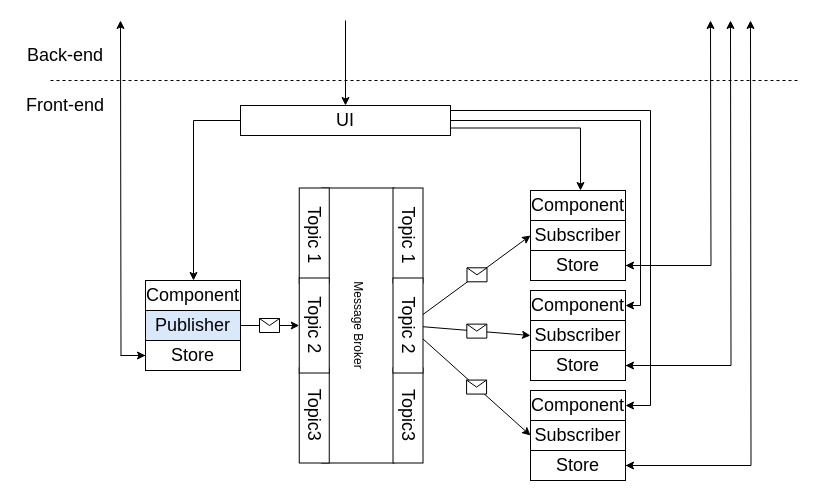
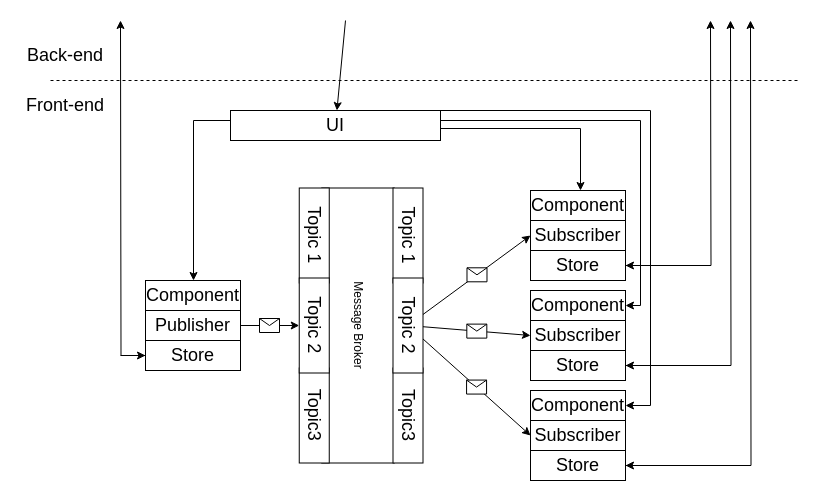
  <mxCell id="0" />
  <mxCell id="1" parent="0" />
  <mxCell id="2" value="" style="endArrow=none;dashed=1;html=1;rounded=0;" parent="1" edge="1"><mxGeometry width="50" height="50" relative="1" as="geometry"><mxPoint x="50" y="80" as="sourcePoint" /><mxPoint x="800" y="80" as="targetPoint" /></mxGeometry></mxCell>
  <mxCell id="3" value="Back-end" style="text;html=1;strokeColor=none;fillColor=none;align=center;verticalAlign=middle;whiteSpace=wrap;rounded=0;fontSize=18;" parent="1" vertex="1"><mxGeometry x="20" y="40" width="90" height="30" as="geometry" /></mxCell>
  <mxCell id="4" value="" style="endArrow=classic;html=1;rounded=0;fontSize=18;" parent="1" target="9" edge="1"><mxGeometry width="50" height="50" relative="1" as="geometry"><mxPoint x="345" y="20" as="sourcePoint" /><mxPoint x="370" y="110" as="targetPoint" /></mxGeometry></mxCell>
  <mxCell id="5" style="edgeStyle=orthogonalEdgeStyle;rounded=0;orthogonalLoop=1;jettySize=auto;html=1;" parent="1" source="9" target="14" edge="1"><mxGeometry relative="1" as="geometry"><mxPoint x="185" y="390" as="targetPoint" /><Array as="points"><mxPoint x="640" y="120" /><mxPoint x="640" y="305" /></Array></mxGeometry></mxCell>
  <mxCell id="6" style="edgeStyle=orthogonalEdgeStyle;rounded=0;orthogonalLoop=1;jettySize=auto;html=1;" parent="1" source="9" target="18" edge="1"><mxGeometry relative="1" as="geometry"><Array as="points"><mxPoint x="193" y="120" /></Array></mxGeometry></mxCell>
  <mxCell id="7" style="edgeStyle=orthogonalEdgeStyle;rounded=0;orthogonalLoop=1;jettySize=auto;html=1;" parent="1" source="9" target="26" edge="1"><mxGeometry relative="1" as="geometry"><Array as="points"><mxPoint x="650" y="110" /><mxPoint x="650" y="405" /></Array></mxGeometry></mxCell>
  <mxCell id="8" style="edgeStyle=orthogonalEdgeStyle;rounded=0;orthogonalLoop=1;jettySize=auto;html=1;exitX=1;exitY=0.75;exitDx=0;exitDy=0;" parent="1" source="9" target="22" edge="1"><mxGeometry relative="1" as="geometry"><Array as="points"><mxPoint x="580" y="128" /></Array></mxGeometry></mxCell>
- <mxCell id="9" value="UI" style="rounded=0;whiteSpace=wrap;html=1;fontSize=18;" parent="1" vertex="1"><mxGeometry x="240" y="105" width="210" height="30" as="geometry" /></mxCell>
+ <mxCell id="9" value="UI" style="rounded=0;whiteSpace=wrap;html=1;fontSize=18;" parent="1" vertex="1"><mxGeometry x="230" y="110" width="210" height="30" as="geometry" /></mxCell>
  <mxCell id="10" value="Front-end" style="text;html=1;strokeColor=none;fillColor=none;align=center;verticalAlign=middle;whiteSpace=wrap;rounded=0;fontSize=18;" parent="1" vertex="1"><mxGeometry x="20" y="90" width="90" height="30" as="geometry" /></mxCell>
  <mxCell id="11" value="Subscriber" style="rounded=0;whiteSpace=wrap;html=1;fontSize=18;" parent="1" vertex="1"><mxGeometry x="530" y="320" width="95" height="30" as="geometry" /></mxCell>
  <mxCell id="12" style="edgeStyle=orthogonalEdgeStyle;rounded=0;orthogonalLoop=1;jettySize=auto;html=1;" edge="1" parent="1" source="13"><mxGeometry relative="1" as="geometry"><mxPoint x="730" y="20" as="targetPoint" /></mxGeometry></mxCell>
  <mxCell id="13" value="Store" style="rounded=0;whiteSpace=wrap;html=1;fontSize=18;" parent="1" vertex="1"><mxGeometry x="530" y="350" width="95" height="30" as="geometry" /></mxCell>
  <mxCell id="14" value="Component" style="rounded=0;whiteSpace=wrap;html=1;fontSize=18;" parent="1" vertex="1"><mxGeometry x="530" y="290" width="95" height="30" as="geometry" /></mxCell>
- <mxCell id="15" value="Publisher" style="rounded=0;whiteSpace=wrap;html=1;fontSize=18;fillColor=#dae8fc;" parent="1" vertex="1"><mxGeometry x="145" y="310" width="95" height="30" as="geometry" /></mxCell>
+ <mxCell id="15" value="Publisher" style="rounded=0;whiteSpace=wrap;html=1;fontSize=18;" parent="1" vertex="1"><mxGeometry x="145" y="310" width="95" height="30" as="geometry" /></mxCell>
  <mxCell id="16" style="edgeStyle=orthogonalEdgeStyle;rounded=0;orthogonalLoop=1;jettySize=auto;html=1;" edge="1" parent="1" source="17"><mxGeometry relative="1" as="geometry"><mxPoint x="120" y="20" as="targetPoint" /></mxGeometry></mxCell>
  <mxCell id="17" value="Store" style="rounded=0;whiteSpace=wrap;html=1;fontSize=18;" parent="1" vertex="1"><mxGeometry x="145" y="340" width="95" height="30" as="geometry" /></mxCell>
  <mxCell id="18" value="Component" style="rounded=0;whiteSpace=wrap;html=1;fontSize=18;" parent="1" vertex="1"><mxGeometry x="145" y="280" width="95" height="30" as="geometry" /></mxCell>
  <mxCell id="19" value="Subscriber" style="rounded=0;whiteSpace=wrap;html=1;fontSize=18;" parent="1" vertex="1"><mxGeometry x="530" y="220" width="95" height="30" as="geometry" /></mxCell>
  <mxCell id="20" style="edgeStyle=orthogonalEdgeStyle;rounded=0;orthogonalLoop=1;jettySize=auto;html=1;" edge="1" parent="1" source="21"><mxGeometry relative="1" as="geometry"><mxPoint x="710" y="20" as="targetPoint" /></mxGeometry></mxCell>
  <mxCell id="21" value="Store" style="rounded=0;whiteSpace=wrap;html=1;fontSize=18;" parent="1" vertex="1"><mxGeometry x="530" y="250" width="95" height="30" as="geometry" /></mxCell>
  <mxCell id="22" value="Component" style="rounded=0;whiteSpace=wrap;html=1;fontSize=18;" parent="1" vertex="1"><mxGeometry x="530" y="190" width="95" height="30" as="geometry" /></mxCell>
  <mxCell id="23" value="Subscriber" style="rounded=0;whiteSpace=wrap;html=1;fontSize=18;" parent="1" vertex="1"><mxGeometry x="530" y="420" width="95" height="30" as="geometry" /></mxCell>
  <mxCell id="24" style="edgeStyle=orthogonalEdgeStyle;rounded=0;orthogonalLoop=1;jettySize=auto;html=1;" edge="1" parent="1" source="25"><mxGeometry relative="1" as="geometry"><mxPoint x="750" y="20" as="targetPoint" /></mxGeometry></mxCell>
  <mxCell id="25" value="Store" style="rounded=0;whiteSpace=wrap;html=1;fontSize=18;" parent="1" vertex="1"><mxGeometry x="530" y="450" width="95" height="30" as="geometry" /></mxCell>
  <mxCell id="26" value="Component" style="rounded=0;whiteSpace=wrap;html=1;fontSize=18;" parent="1" vertex="1"><mxGeometry x="530" y="390" width="95" height="30" as="geometry" /></mxCell>
  <mxCell id="27" value="Message Broker" style="rounded=0;whiteSpace=wrap;html=1;direction=west;rotation=90;" parent="1" vertex="1"><mxGeometry x="220" y="288.75" width="275" height="72.5" as="geometry" /></mxCell>
  <mxCell id="28" value="Topic 1" style="rounded=0;whiteSpace=wrap;html=1;fontSize=18;rotation=90;" parent="1" vertex="1"><mxGeometry x="266.25" y="220" width="95" height="30" as="geometry" /></mxCell>
  <mxCell id="29" value="Topic3" style="rounded=0;whiteSpace=wrap;html=1;fontSize=18;rotation=90;" parent="1" vertex="1"><mxGeometry x="266.25" y="400" width="95" height="30" as="geometry" /></mxCell>
  <mxCell id="30" value="Topic 2" style="rounded=0;whiteSpace=wrap;html=1;fontSize=18;rotation=90;" parent="1" vertex="1"><mxGeometry x="266.25" y="310" width="95" height="30" as="geometry" /></mxCell>
  <mxCell id="31" value="" style="endArrow=classic;html=1;rounded=0;entryX=0;entryY=0.5;entryDx=0;entryDy=0;" parent="1" source="41" target="23" edge="1"><mxGeometry relative="1" as="geometry"><mxPoint x="430" y="330" as="sourcePoint" /><mxPoint x="530" y="330" as="targetPoint" /></mxGeometry></mxCell>
  <mxCell id="32" value="" style="shape=message;html=1;outlineConnect=0;" parent="31" vertex="1"><mxGeometry width="20" height="14" relative="1" as="geometry"><mxPoint x="-10" y="-7" as="offset" /></mxGeometry></mxCell>
  <mxCell id="33" value="" style="endArrow=classic;html=1;rounded=0;entryX=0;entryY=0.5;entryDx=0;entryDy=0;" parent="1" source="41" target="19" edge="1"><mxGeometry relative="1" as="geometry"><mxPoint x="430" y="330" as="sourcePoint" /><mxPoint x="530" y="330" as="targetPoint" /></mxGeometry></mxCell>
  <mxCell id="34" value="" style="shape=message;html=1;outlineConnect=0;" parent="33" vertex="1"><mxGeometry width="20" height="14" relative="1" as="geometry"><mxPoint x="-10" y="-7" as="offset" /></mxGeometry></mxCell>
  <mxCell id="35" value="" style="endArrow=classic;html=1;rounded=0;entryX=0;entryY=0.5;entryDx=0;entryDy=0;" parent="1" source="41" target="11" edge="1"><mxGeometry relative="1" as="geometry"><mxPoint x="638.75" y="353.494" as="sourcePoint" /><mxPoint x="402.5" y="329.77" as="targetPoint" /></mxGeometry></mxCell>
  <mxCell id="36" value="" style="shape=message;html=1;outlineConnect=0;" parent="35" vertex="1"><mxGeometry width="20" height="14" relative="1" as="geometry"><mxPoint x="-10" y="-7" as="offset" /></mxGeometry></mxCell>
  <mxCell id="37" value="" style="endArrow=classic;html=1;rounded=0;exitX=1;exitY=0.5;exitDx=0;exitDy=0;" parent="1" source="15" target="30" edge="1"><mxGeometry relative="1" as="geometry"><mxPoint x="470" y="180" as="sourcePoint" /><mxPoint x="570" y="180" as="targetPoint" /></mxGeometry></mxCell>
  <mxCell id="38" value="" style="shape=message;html=1;outlineConnect=0;" parent="37" vertex="1"><mxGeometry width="20" height="14" relative="1" as="geometry"><mxPoint x="-10" y="-7" as="offset" /></mxGeometry></mxCell>
  <mxCell id="39" value="Topic 1" style="rounded=0;whiteSpace=wrap;html=1;fontSize=18;rotation=90;" parent="1" vertex="1"><mxGeometry x="360" y="220" width="95" height="30" as="geometry" /></mxCell>
  <mxCell id="40" value="Topic3" style="rounded=0;whiteSpace=wrap;html=1;fontSize=18;rotation=90;" parent="1" vertex="1"><mxGeometry x="360" y="400" width="95" height="30" as="geometry" /></mxCell>
  <mxCell id="41" value="Topic 2" style="rounded=0;whiteSpace=wrap;html=1;fontSize=18;rotation=90;" parent="1" vertex="1"><mxGeometry x="360" y="310" width="95" height="30" as="geometry" /></mxCell>
  <mxCell id="42" value="" style="endArrow=classic;html=1;rounded=0;entryX=1;entryY=0.5;entryDx=0;entryDy=0;" edge="1" parent="1" target="21"><mxGeometry width="50" height="50" relative="1" as="geometry"><mxPoint x="710" y="265" as="sourcePoint" /><mxPoint x="560" y="570" as="targetPoint" /></mxGeometry></mxCell>
  <mxCell id="43" value="" style="endArrow=classic;html=1;rounded=0;entryX=1;entryY=0.5;entryDx=0;entryDy=0;" edge="1" parent="1" target="13"><mxGeometry width="50" height="50" relative="1" as="geometry"><mxPoint x="730" y="365" as="sourcePoint" /><mxPoint x="800" y="311.25" as="targetPoint" /></mxGeometry></mxCell>
  <mxCell id="44" value="" style="endArrow=classic;html=1;rounded=0;entryX=1;entryY=0.5;entryDx=0;entryDy=0;" edge="1" parent="1" target="25"><mxGeometry width="50" height="50" relative="1" as="geometry"><mxPoint x="750" y="465" as="sourcePoint" /><mxPoint x="580" y="590" as="targetPoint" /></mxGeometry></mxCell>
  <mxCell id="45" value="" style="endArrow=classic;html=1;rounded=0;" edge="1" parent="1" target="17"><mxGeometry width="50" height="50" relative="1" as="geometry"><mxPoint x="120" y="355" as="sourcePoint" /><mxPoint x="590" y="600" as="targetPoint" /></mxGeometry></mxCell>
